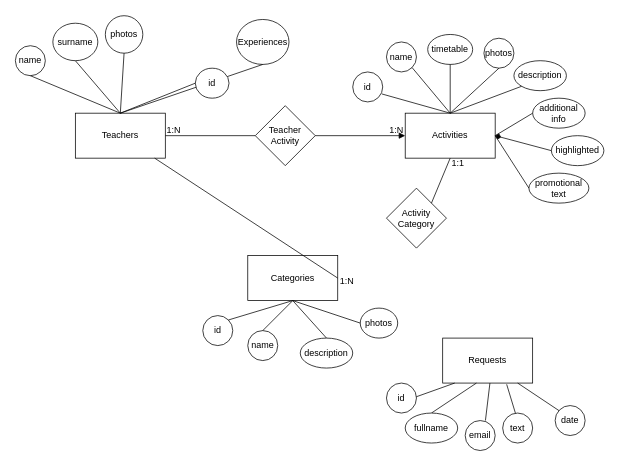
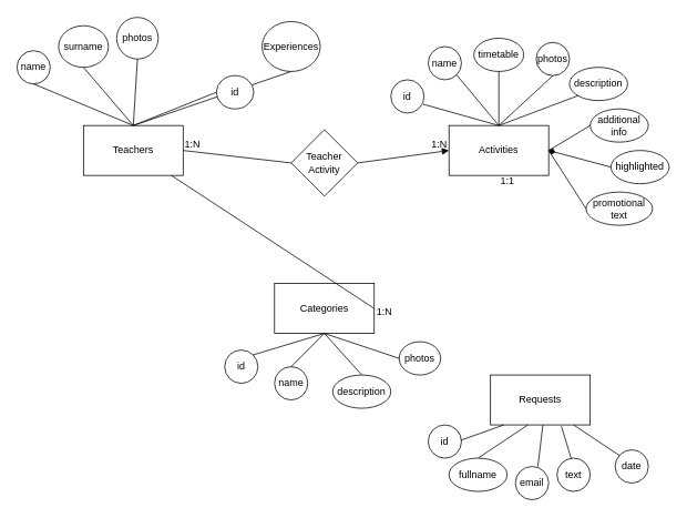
  <mxCell id="0" />
  <mxCell id="1" parent="0" />
  <mxCell id="2" value="Teachers" style="rounded=0;whiteSpace=wrap;html=1;" parent="1" vertex="1"><mxGeometry x="100" y="150" width="120" height="60" as="geometry" /></mxCell>
  <mxCell id="3" value="Activities" style="rounded=0;whiteSpace=wrap;html=1;" parent="1" vertex="1"><mxGeometry x="540" y="150" width="120" height="60" as="geometry" /></mxCell>
  <mxCell id="4" value="Categories" style="rounded=0;whiteSpace=wrap;html=1;" parent="1" vertex="1"><mxGeometry x="330" y="340" width="120" height="60" as="geometry" /></mxCell>
  <mxCell id="5" value="photos" style="ellipse;whiteSpace=wrap;html=1;" parent="1" vertex="1"><mxGeometry x="140" y="20" width="50" height="50" as="geometry" /></mxCell>
  <mxCell id="6" value="name" style="ellipse;whiteSpace=wrap;html=1;" parent="1" vertex="1"><mxGeometry x="20" y="60" width="40" height="40" as="geometry" /></mxCell>
  <mxCell id="7" value="surname" style="ellipse;whiteSpace=wrap;html=1;" parent="1" vertex="1"><mxGeometry x="70" y="30" width="60" height="50" as="geometry" /></mxCell>
  <mxCell id="8" value="Experiences" style="ellipse;whiteSpace=wrap;html=1;" parent="1" vertex="1"><mxGeometry x="315" y="25" width="70" height="60" as="geometry" /></mxCell>
  <mxCell id="9" value="" style="endArrow=none;html=1;rounded=0;entryX=0.5;entryY=1;entryDx=0;entryDy=0;exitX=0.5;exitY=0;exitDx=0;exitDy=0;" parent="1" source="2" target="6" edge="1"><mxGeometry width="50" height="50" relative="1" as="geometry"><mxPoint x="50" y="160" as="sourcePoint" /><mxPoint x="100" y="110" as="targetPoint" /></mxGeometry></mxCell>
  <mxCell id="10" value="" style="endArrow=none;html=1;rounded=0;entryX=0.5;entryY=1;entryDx=0;entryDy=0;exitX=0.5;exitY=0;exitDx=0;exitDy=0;" parent="1" source="2" target="7" edge="1"><mxGeometry width="50" height="50" relative="1" as="geometry"><mxPoint x="170" y="160" as="sourcePoint" /><mxPoint x="70" y="110" as="targetPoint" /></mxGeometry></mxCell>
  <mxCell id="11" value="" style="endArrow=none;html=1;rounded=0;entryX=0.5;entryY=1;entryDx=0;entryDy=0;exitX=0.5;exitY=0;exitDx=0;exitDy=0;" parent="1" source="2" target="5" edge="1"><mxGeometry width="50" height="50" relative="1" as="geometry"><mxPoint x="180" y="170" as="sourcePoint" /><mxPoint x="80" y="120" as="targetPoint" /></mxGeometry></mxCell>
  <mxCell id="12" value="" style="endArrow=none;html=1;rounded=0;entryX=0.5;entryY=1;entryDx=0;entryDy=0;exitX=0.5;exitY=0;exitDx=0;exitDy=0;" parent="1" source="2" target="8" edge="1"><mxGeometry width="50" height="50" relative="1" as="geometry"><mxPoint x="190" y="180" as="sourcePoint" /><mxPoint x="90" y="130" as="targetPoint" /></mxGeometry></mxCell>
  <mxCell id="13" value="id" style="ellipse;whiteSpace=wrap;html=1;" parent="1" vertex="1"><mxGeometry x="260" y="90" width="45" height="40" as="geometry" /></mxCell>
  <mxCell id="14" value="" style="endArrow=none;html=1;rounded=0;entryX=0;entryY=0.5;entryDx=0;entryDy=0;exitX=0.5;exitY=0;exitDx=0;exitDy=0;" parent="1" source="2" target="13" edge="1"><mxGeometry width="50" height="50" relative="1" as="geometry"><mxPoint x="170" y="160" as="sourcePoint" /><mxPoint x="285" y="90" as="targetPoint" /></mxGeometry></mxCell>
  <mxCell id="15" value="id" style="ellipse;whiteSpace=wrap;html=1;" parent="1" vertex="1"><mxGeometry x="470" y="95" width="40" height="40" as="geometry" /></mxCell>
  <mxCell id="16" value="name" style="ellipse;whiteSpace=wrap;html=1;" parent="1" vertex="1"><mxGeometry x="515" y="55" width="40" height="40" as="geometry" /></mxCell>
  <mxCell id="17" value="timetable" style="ellipse;whiteSpace=wrap;html=1;" parent="1" vertex="1"><mxGeometry x="570" y="45" width="60" height="40" as="geometry" /></mxCell>
  <mxCell id="18" value="description" style="ellipse;whiteSpace=wrap;html=1;" parent="1" vertex="1"><mxGeometry x="685" y="80" width="70" height="40" as="geometry" /></mxCell>
  <mxCell id="19" value="photos" style="ellipse;whiteSpace=wrap;html=1;" parent="1" vertex="1"><mxGeometry x="645" y="50" width="40" height="40" as="geometry" /></mxCell>
  <mxCell id="20" value="additional&lt;div&gt;info&lt;/div&gt;" style="ellipse;whiteSpace=wrap;html=1;" parent="1" vertex="1"><mxGeometry x="710" y="130" width="70" height="40" as="geometry" /></mxCell>
  <mxCell id="21" value="highlighted" style="ellipse;whiteSpace=wrap;html=1;" parent="1" vertex="1"><mxGeometry x="735" y="180" width="70" height="40" as="geometry" /></mxCell>
  <mxCell id="22" value="promotional&lt;div&gt;text&lt;/div&gt;" style="ellipse;whiteSpace=wrap;html=1;" parent="1" vertex="1"><mxGeometry x="705" y="230" width="80" height="40" as="geometry" /></mxCell>
  <mxCell id="23" value="id" style="ellipse;whiteSpace=wrap;html=1;" parent="1" vertex="1"><mxGeometry x="270" y="420" width="40" height="40" as="geometry" /></mxCell>
  <mxCell id="24" value="name" style="ellipse;whiteSpace=wrap;html=1;" parent="1" vertex="1"><mxGeometry x="330" y="440" width="40" height="40" as="geometry" /></mxCell>
  <mxCell id="25" value="description" style="ellipse;whiteSpace=wrap;html=1;" parent="1" vertex="1"><mxGeometry x="400" y="450" width="70" height="40" as="geometry" /></mxCell>
  <mxCell id="26" value="photos" style="ellipse;whiteSpace=wrap;html=1;" parent="1" vertex="1"><mxGeometry x="480" y="410" width="50" height="40" as="geometry" /></mxCell>
- <mxCell id="27" value="Teacher&lt;div&gt;Activity&lt;/div&gt;" style="rhombus;whiteSpace=wrap;html=1;" parent="1" vertex="1"><mxGeometry x="340" y="140" width="80" height="80" as="geometry" /></mxCell>
- <mxCell id="28" value="Activity&lt;div&gt;Category&lt;/div&gt;" style="rhombus;whiteSpace=wrap;html=1;" parent="1" vertex="1"><mxGeometry x="515" y="250" width="80" height="80" as="geometry" /></mxCell>
+ <mxCell id="27" value="Teacher&lt;div&gt;Activity&lt;/div&gt;" style="rhombus;whiteSpace=wrap;html=1;" parent="1" vertex="1"><mxGeometry x="350" y="155" width="80" height="80" as="geometry" /></mxCell>
  <mxCell id="29" value="" style="endArrow=none;html=1;rounded=0;entryX=0;entryY=0.5;entryDx=0;entryDy=0;exitX=1;exitY=0.5;exitDx=0;exitDy=0;" parent="1" source="2" target="27" edge="1"><mxGeometry width="50" height="50" relative="1" as="geometry"><mxPoint x="170" y="160" as="sourcePoint" /><mxPoint x="175" y="80" as="targetPoint" /></mxGeometry></mxCell>
  <mxCell id="30" value="" style="endArrow=block;html=1;rounded=0;entryX=0;entryY=0.5;entryDx=0;entryDy=0;exitX=1;exitY=0.5;exitDx=0;exitDy=0;" parent="1" source="27" target="3" edge="1"><mxGeometry width="50" height="50" relative="1" as="geometry"><mxPoint x="440" y="200" as="sourcePoint" /><mxPoint x="350" y="190" as="targetPoint" /></mxGeometry></mxCell>
- <mxCell id="31" value="" style="endArrow=none;html=1;rounded=0;entryX=0.5;entryY=1;entryDx=0;entryDy=0;exitX=1;exitY=0;exitDx=0;exitDy=0;" parent="1" source="28" target="3" edge="1"><mxGeometry width="50" height="50" relative="1" as="geometry"><mxPoint x="430" y="190" as="sourcePoint" /><mxPoint x="550" y="190" as="targetPoint" /></mxGeometry></mxCell>
  <mxCell id="32" value="" style="endArrow=none;html=1;rounded=0;exitX=1;exitY=0.5;exitDx=0;exitDy=0;" parent="1" source="4" target="2" edge="1"><mxGeometry width="50" height="50" relative="1" as="geometry"><mxPoint x="440" y="200" as="sourcePoint" /><mxPoint x="560" y="200" as="targetPoint" /></mxGeometry></mxCell>
  <mxCell id="33" value="" style="endArrow=none;html=1;rounded=0;entryX=0.5;entryY=0;entryDx=0;entryDy=0;exitX=0.968;exitY=0.733;exitDx=0;exitDy=0;exitPerimeter=0;" parent="1" source="15" target="3" edge="1"><mxGeometry width="50" height="50" relative="1" as="geometry"><mxPoint x="450" y="210" as="sourcePoint" /><mxPoint x="570" y="210" as="targetPoint" /></mxGeometry></mxCell>
  <mxCell id="34" value="" style="endArrow=none;html=1;rounded=0;entryX=0.5;entryY=0;entryDx=0;entryDy=0;exitX=1;exitY=1;exitDx=0;exitDy=0;" parent="1" source="16" target="3" edge="1"><mxGeometry width="50" height="50" relative="1" as="geometry"><mxPoint x="460" y="220" as="sourcePoint" /><mxPoint x="580" y="220" as="targetPoint" /></mxGeometry></mxCell>
  <mxCell id="35" value="" style="endArrow=none;html=1;rounded=0;entryX=0.5;entryY=0;entryDx=0;entryDy=0;exitX=0.5;exitY=1;exitDx=0;exitDy=0;" parent="1" source="17" target="3" edge="1"><mxGeometry width="50" height="50" relative="1" as="geometry"><mxPoint x="470" y="230" as="sourcePoint" /><mxPoint x="590" y="230" as="targetPoint" /></mxGeometry></mxCell>
  <mxCell id="36" value="" style="endArrow=none;html=1;rounded=0;entryX=0.5;entryY=0;entryDx=0;entryDy=0;exitX=0.5;exitY=1;exitDx=0;exitDy=0;" parent="1" source="19" target="3" edge="1"><mxGeometry width="50" height="50" relative="1" as="geometry"><mxPoint x="480" y="240" as="sourcePoint" /><mxPoint x="600" y="240" as="targetPoint" /></mxGeometry></mxCell>
  <mxCell id="37" value="" style="endArrow=none;html=1;rounded=0;entryX=0.5;entryY=0;entryDx=0;entryDy=0;exitX=0;exitY=1;exitDx=0;exitDy=0;" parent="1" source="18" target="3" edge="1"><mxGeometry width="50" height="50" relative="1" as="geometry"><mxPoint x="490" y="250" as="sourcePoint" /><mxPoint x="610" y="250" as="targetPoint" /></mxGeometry></mxCell>
  <mxCell id="38" value="" style="endArrow=none;html=1;rounded=0;entryX=1;entryY=0.5;entryDx=0;entryDy=0;exitX=0;exitY=0.5;exitDx=0;exitDy=0;" parent="1" source="20" target="3" edge="1"><mxGeometry width="50" height="50" relative="1" as="geometry"><mxPoint x="500" y="260" as="sourcePoint" /><mxPoint x="620" y="260" as="targetPoint" /></mxGeometry></mxCell>
  <mxCell id="39" value="" style="endArrow=diamond;html=1;rounded=0;entryX=1;entryY=0.5;entryDx=0;entryDy=0;exitX=0;exitY=0.5;exitDx=0;exitDy=0;" parent="1" source="21" target="3" edge="1"><mxGeometry width="50" height="50" relative="1" as="geometry"><mxPoint x="510" y="270" as="sourcePoint" /><mxPoint x="630" y="270" as="targetPoint" /></mxGeometry></mxCell>
  <mxCell id="40" value="" style="endArrow=none;html=1;rounded=0;entryX=0;entryY=0.5;entryDx=0;entryDy=0;exitX=1;exitY=0.5;exitDx=0;exitDy=0;" parent="1" source="3" target="22" edge="1"><mxGeometry width="50" height="50" relative="1" as="geometry"><mxPoint x="670" y="220" as="sourcePoint" /><mxPoint x="640" y="280" as="targetPoint" /></mxGeometry></mxCell>
  <mxCell id="41" value="" style="endArrow=none;html=1;rounded=0;entryX=0.5;entryY=1;entryDx=0;entryDy=0;exitX=1;exitY=0;exitDx=0;exitDy=0;" parent="1" source="23" target="4" edge="1"><mxGeometry width="50" height="50" relative="1" as="geometry"><mxPoint x="460" y="380" as="sourcePoint" /><mxPoint x="545" y="320" as="targetPoint" /></mxGeometry></mxCell>
  <mxCell id="42" value="" style="endArrow=none;html=1;rounded=0;entryX=0.5;entryY=1;entryDx=0;entryDy=0;exitX=0.5;exitY=0;exitDx=0;exitDy=0;" parent="1" source="24" target="4" edge="1"><mxGeometry width="50" height="50" relative="1" as="geometry"><mxPoint x="445" y="420" as="sourcePoint" /><mxPoint x="530" y="360" as="targetPoint" /></mxGeometry></mxCell>
  <mxCell id="43" value="" style="endArrow=none;html=1;rounded=0;entryX=0.5;entryY=1;entryDx=0;entryDy=0;exitX=0.5;exitY=0;exitDx=0;exitDy=0;" parent="1" source="25" target="4" edge="1"><mxGeometry width="50" height="50" relative="1" as="geometry"><mxPoint x="480" y="400" as="sourcePoint" /><mxPoint x="565" y="340" as="targetPoint" /></mxGeometry></mxCell>
  <mxCell id="44" value="" style="endArrow=none;html=1;rounded=0;entryX=0.5;entryY=1;entryDx=0;entryDy=0;exitX=0;exitY=0.5;exitDx=0;exitDy=0;" parent="1" source="26" target="4" edge="1"><mxGeometry width="50" height="50" relative="1" as="geometry"><mxPoint x="490" y="410" as="sourcePoint" /><mxPoint x="575" y="350" as="targetPoint" /></mxGeometry></mxCell>
  <mxCell id="45" value="1:N" style="text;html=1;align=center;verticalAlign=middle;resizable=0;points=[];autosize=1;strokeColor=none;fillColor=none;" parent="1" vertex="1"><mxGeometry x="211" y="158" width="40" height="30" as="geometry" /></mxCell>
  <mxCell id="46" value="1:N" style="text;html=1;align=center;verticalAlign=middle;resizable=0;points=[];autosize=1;strokeColor=none;fillColor=none;" parent="1" vertex="1"><mxGeometry x="508" y="158" width="40" height="30" as="geometry" /></mxCell>
  <mxCell id="47" value="1:1" style="text;html=1;align=center;verticalAlign=middle;resizable=0;points=[];autosize=1;strokeColor=none;fillColor=none;" parent="1" vertex="1"><mxGeometry x="590" y="202" width="40" height="30" as="geometry" /></mxCell>
  <mxCell id="48" value="1:N" style="text;html=1;align=center;verticalAlign=middle;resizable=0;points=[];autosize=1;strokeColor=none;fillColor=none;" parent="1" vertex="1"><mxGeometry x="442" y="360" width="40" height="30" as="geometry" /></mxCell>
  <mxCell id="49" value="Requests" style="rounded=0;whiteSpace=wrap;html=1;" vertex="1" parent="1"><mxGeometry x="590" y="450" width="120" height="60" as="geometry" /></mxCell>
  <mxCell id="50" value="" style="endArrow=none;html=1;rounded=0;entryX=0.5;entryY=1;entryDx=0;entryDy=0;" edge="1" parent="1"><mxGeometry width="50" height="50" relative="1" as="geometry"><mxPoint x="550" y="530" as="sourcePoint" /><mxPoint x="606" y="510" as="targetPoint" /></mxGeometry></mxCell>
  <mxCell id="51" value="" style="endArrow=none;html=1;rounded=0;entryX=0.5;entryY=1;entryDx=0;entryDy=0;" edge="1" parent="1"><mxGeometry width="50" height="50" relative="1" as="geometry"><mxPoint x="750" y="550" as="sourcePoint" /><mxPoint x="690" y="510" as="targetPoint" /></mxGeometry></mxCell>
  <mxCell id="52" value="" style="endArrow=none;html=1;rounded=0;entryX=0.5;entryY=1;entryDx=0;entryDy=0;exitX=0.5;exitY=0;exitDx=0;exitDy=0;" edge="1" parent="1" source="56"><mxGeometry width="50" height="50" relative="1" as="geometry"><mxPoint x="600" y="560" as="sourcePoint" /><mxPoint x="635" y="510" as="targetPoint" /></mxGeometry></mxCell>
  <mxCell id="53" value="" style="endArrow=none;html=1;rounded=0;entryX=0.5;entryY=1;entryDx=0;entryDy=0;" edge="1" parent="1"><mxGeometry width="50" height="50" relative="1" as="geometry"><mxPoint x="647" y="560" as="sourcePoint" /><mxPoint x="653" y="510" as="targetPoint" /></mxGeometry></mxCell>
  <mxCell id="54" value="" style="endArrow=none;html=1;rounded=0;entryX=0.711;entryY=1.028;entryDx=0;entryDy=0;entryPerimeter=0;" edge="1" parent="1" target="49"><mxGeometry width="50" height="50" relative="1" as="geometry"><mxPoint x="690" y="560" as="sourcePoint" /><mxPoint x="693" y="534" as="targetPoint" /></mxGeometry></mxCell>
  <mxCell id="55" value="id" style="ellipse;whiteSpace=wrap;html=1;" vertex="1" parent="1"><mxGeometry x="515" y="510" width="40" height="40" as="geometry" /></mxCell>
  <mxCell id="56" value="fullname" style="ellipse;whiteSpace=wrap;html=1;" vertex="1" parent="1"><mxGeometry x="540" y="550" width="70" height="40" as="geometry" /></mxCell>
  <mxCell id="57" value="email" style="ellipse;whiteSpace=wrap;html=1;" vertex="1" parent="1"><mxGeometry x="620" y="560" width="40" height="40" as="geometry" /></mxCell>
  <mxCell id="58" value="text" style="ellipse;whiteSpace=wrap;html=1;" vertex="1" parent="1"><mxGeometry x="670" y="550" width="40" height="40" as="geometry" /></mxCell>
  <mxCell id="59" value="date" style="ellipse;whiteSpace=wrap;html=1;" vertex="1" parent="1"><mxGeometry x="740" y="540" width="40" height="40" as="geometry" /></mxCell>
